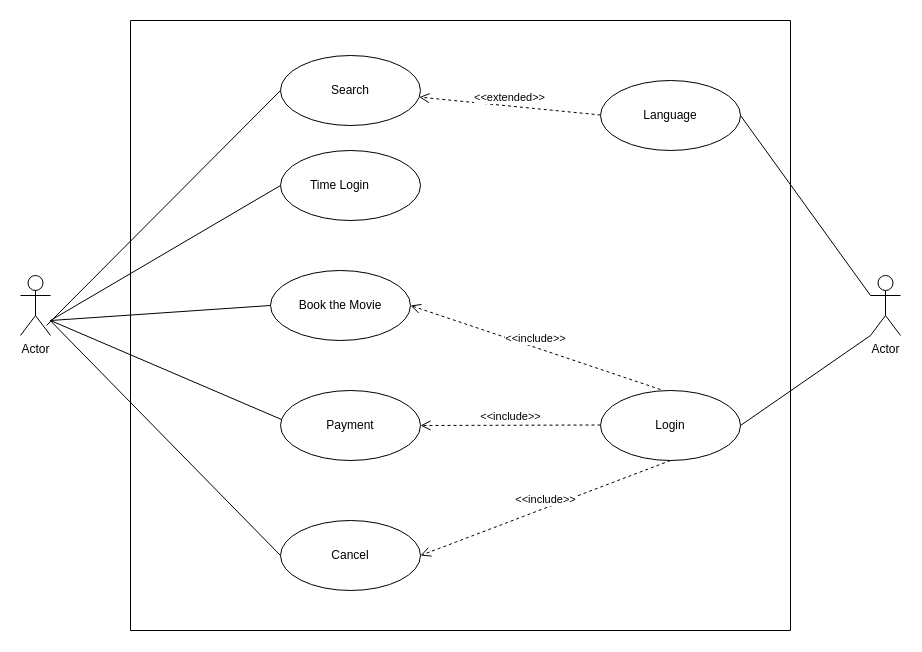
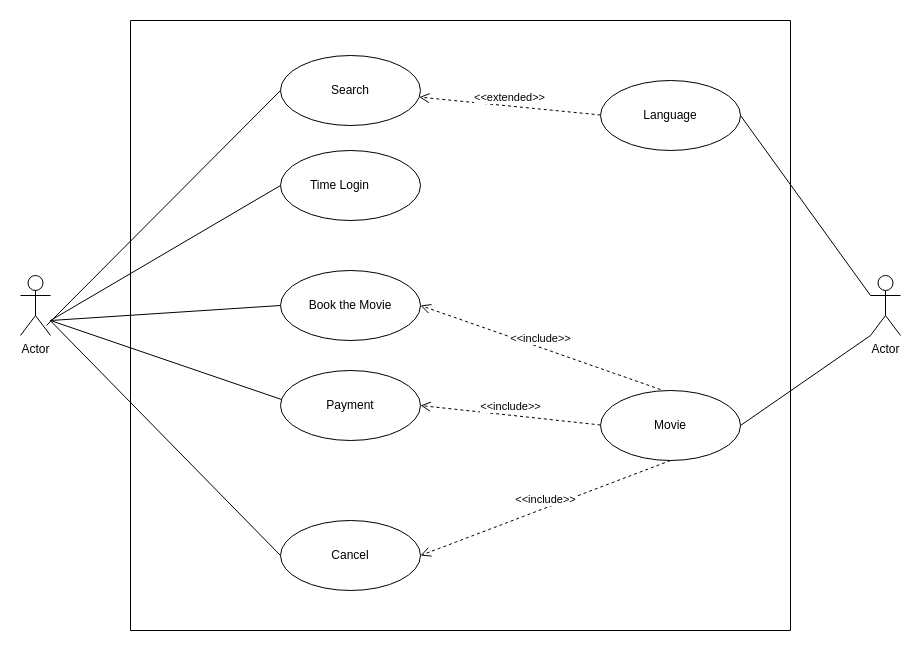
  <mxCell id="0" />
  <mxCell id="1" parent="0" />
  <mxCell id="2" value="Actor" style="shape=umlActor;verticalLabelPosition=bottom;verticalAlign=top;html=1;" vertex="1" parent="1"><mxGeometry x="20" y="275" width="30" height="60" as="geometry" /></mxCell>
  <mxCell id="3" value="Search" style="ellipse;whiteSpace=wrap;html=1;" vertex="1" parent="1"><mxGeometry x="280" y="55" width="140" height="70" as="geometry" /></mxCell>
- <mxCell id="4" value="Payment" style="ellipse;whiteSpace=wrap;html=1;" vertex="1" parent="1"><mxGeometry x="280" y="390" width="140" height="70" as="geometry" /></mxCell>
- <mxCell id="5" value="Book the Movie" style="ellipse;whiteSpace=wrap;html=1;" vertex="1" parent="1"><mxGeometry x="270" y="270" width="140" height="70" as="geometry" /></mxCell>
+ <mxCell id="4" value="Payment" style="ellipse;whiteSpace=wrap;html=1;" vertex="1" parent="1"><mxGeometry x="280" y="370" width="140" height="70" as="geometry" /></mxCell>
+ <mxCell id="5" value="Book the Movie" style="ellipse;whiteSpace=wrap;html=1;" vertex="1" parent="1"><mxGeometry x="280" y="270" width="140" height="70" as="geometry" /></mxCell>
  <mxCell id="6" value="Cancel" style="ellipse;whiteSpace=wrap;html=1;" vertex="1" parent="1"><mxGeometry x="280" y="520" width="140" height="70" as="geometry" /></mxCell>
  <mxCell id="7" value="Time Login&lt;span style=&quot;white-space: pre;&quot;&gt;&#09;&lt;/span&gt;" style="ellipse;whiteSpace=wrap;html=1;" vertex="1" parent="1"><mxGeometry x="280" y="150" width="140" height="70" as="geometry" /></mxCell>
  <mxCell id="8" style="edgeStyle=orthogonalEdgeStyle;rounded=0;orthogonalLoop=1;jettySize=auto;html=1;exitX=0.5;exitY=1;exitDx=0;exitDy=0;" edge="1" parent="1" source="5" target="5"><mxGeometry relative="1" as="geometry" /></mxCell>
- <mxCell id="9" value="Login" style="ellipse;whiteSpace=wrap;html=1;" vertex="1" parent="1"><mxGeometry x="600" y="390" width="140" height="70" as="geometry" /></mxCell>
+ <mxCell id="9" value="Movie" style="ellipse;whiteSpace=wrap;html=1;" vertex="1" parent="1"><mxGeometry x="600" y="390" width="140" height="70" as="geometry" /></mxCell>
  <mxCell id="10" value="Actor" style="shape=umlActor;verticalLabelPosition=bottom;verticalAlign=top;html=1;" vertex="1" parent="1"><mxGeometry x="870" y="275" width="30" height="60" as="geometry" /></mxCell>
  <mxCell id="11" value="&amp;lt;&amp;lt;include&amp;gt;&amp;gt;" style="html=1;verticalAlign=bottom;endArrow=open;dashed=1;endSize=8;curved=0;rounded=0;entryX=1;entryY=0.5;entryDx=0;entryDy=0;" edge="1" parent="1" target="5"><mxGeometry relative="1" as="geometry"><mxPoint x="660" y="389" as="sourcePoint" /><mxPoint x="580" y="389" as="targetPoint" /></mxGeometry></mxCell>
  <mxCell id="12" value="&amp;lt;&amp;lt;include&amp;gt;&amp;gt;" style="html=1;verticalAlign=bottom;endArrow=open;dashed=1;endSize=8;curved=0;rounded=0;entryX=1;entryY=0.5;entryDx=0;entryDy=0;" edge="1" parent="1" target="4"><mxGeometry relative="1" as="geometry"><mxPoint x="600" y="424.5" as="sourcePoint" /><mxPoint x="520" y="424.5" as="targetPoint" /></mxGeometry></mxCell>
  <mxCell id="13" value="&amp;lt;&amp;lt;include&amp;gt;&amp;gt;" style="html=1;verticalAlign=bottom;endArrow=open;dashed=1;endSize=8;curved=0;rounded=0;entryX=1;entryY=0.5;entryDx=0;entryDy=0;" edge="1" parent="1" target="6"><mxGeometry relative="1" as="geometry"><mxPoint x="670" y="460" as="sourcePoint" /><mxPoint x="590" y="460" as="targetPoint" /></mxGeometry></mxCell>
  <mxCell id="14" value="" style="endArrow=none;html=1;rounded=0;entryX=0;entryY=0.5;entryDx=0;entryDy=0;" edge="1" parent="1" source="2" target="6"><mxGeometry width="50" height="50" relative="1" as="geometry"><mxPoint x="60" y="420" as="sourcePoint" /><mxPoint x="110" y="370" as="targetPoint" /></mxGeometry></mxCell>
  <mxCell id="15" value="" style="endArrow=none;html=1;rounded=0;entryX=0.007;entryY=0.414;entryDx=0;entryDy=0;entryPerimeter=0;" edge="1" parent="1" target="4"><mxGeometry width="50" height="50" relative="1" as="geometry"><mxPoint x="50" y="320" as="sourcePoint" /><mxPoint x="120" y="310" as="targetPoint" /></mxGeometry></mxCell>
  <mxCell id="16" value="" style="endArrow=none;html=1;rounded=0;entryX=0;entryY=0.5;entryDx=0;entryDy=0;" edge="1" parent="1" target="5"><mxGeometry width="50" height="50" relative="1" as="geometry"><mxPoint x="50" y="320" as="sourcePoint" /><mxPoint x="110" y="290" as="targetPoint" /></mxGeometry></mxCell>
  <mxCell id="17" value="" style="endArrow=none;html=1;rounded=0;entryX=0;entryY=0.5;entryDx=0;entryDy=0;" edge="1" parent="1" target="7"><mxGeometry width="50" height="50" relative="1" as="geometry"><mxPoint x="50" y="320" as="sourcePoint" /><mxPoint x="110" y="275" as="targetPoint" /></mxGeometry></mxCell>
  <mxCell id="18" value="" style="endArrow=none;html=1;rounded=0;entryX=0;entryY=0.5;entryDx=0;entryDy=0;exitX=0.867;exitY=0.833;exitDx=0;exitDy=0;exitPerimeter=0;" edge="1" parent="1" source="2" target="3"><mxGeometry width="50" height="50" relative="1" as="geometry"><mxPoint x="50" y="300" as="sourcePoint" /><mxPoint x="100" y="250" as="targetPoint" /></mxGeometry></mxCell>
  <mxCell id="19" value="Language" style="ellipse;whiteSpace=wrap;html=1;" vertex="1" parent="1"><mxGeometry x="600" y="80" width="140" height="70" as="geometry" /></mxCell>
  <mxCell id="20" value="&amp;lt;&amp;lt;extended&amp;gt;&amp;gt;" style="html=1;verticalAlign=bottom;endArrow=open;dashed=1;endSize=8;curved=0;rounded=0;" edge="1" parent="1" target="3"><mxGeometry relative="1" as="geometry"><mxPoint x="600" y="114.5" as="sourcePoint" /><mxPoint x="520" y="114.5" as="targetPoint" /></mxGeometry></mxCell>
  <mxCell id="21" value="" style="endArrow=none;html=1;rounded=0;exitX=1;exitY=0.5;exitDx=0;exitDy=0;entryX=0;entryY=0.333;entryDx=0;entryDy=0;entryPerimeter=0;" edge="1" parent="1" source="19" target="10"><mxGeometry width="50" height="50" relative="1" as="geometry"><mxPoint x="800" y="310" as="sourcePoint" /><mxPoint x="850" y="260" as="targetPoint" /></mxGeometry></mxCell>
  <mxCell id="22" value="" style="endArrow=none;html=1;rounded=0;exitX=1;exitY=0.5;exitDx=0;exitDy=0;entryX=0;entryY=1;entryDx=0;entryDy=0;entryPerimeter=0;" edge="1" parent="1" source="9" target="10"><mxGeometry width="50" height="50" relative="1" as="geometry"><mxPoint x="790" y="370" as="sourcePoint" /><mxPoint x="840" y="320" as="targetPoint" /></mxGeometry></mxCell>
  <mxCell id="23" value="" style="swimlane;startSize=0;" vertex="1" parent="1"><mxGeometry x="130" y="20" width="660" height="610" as="geometry" /></mxCell>
